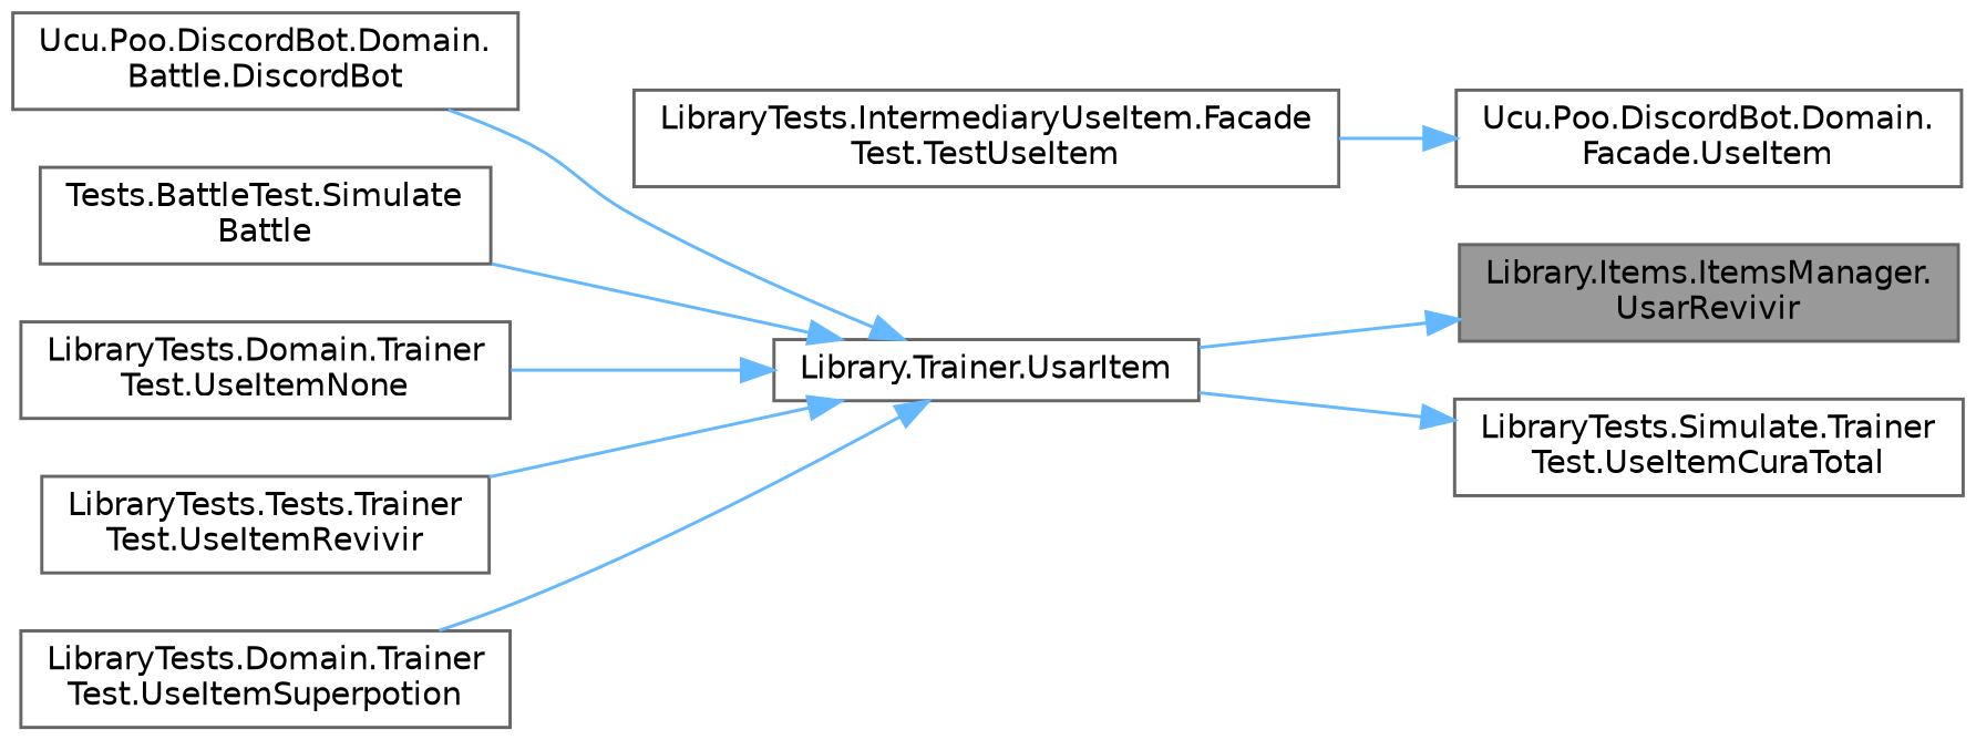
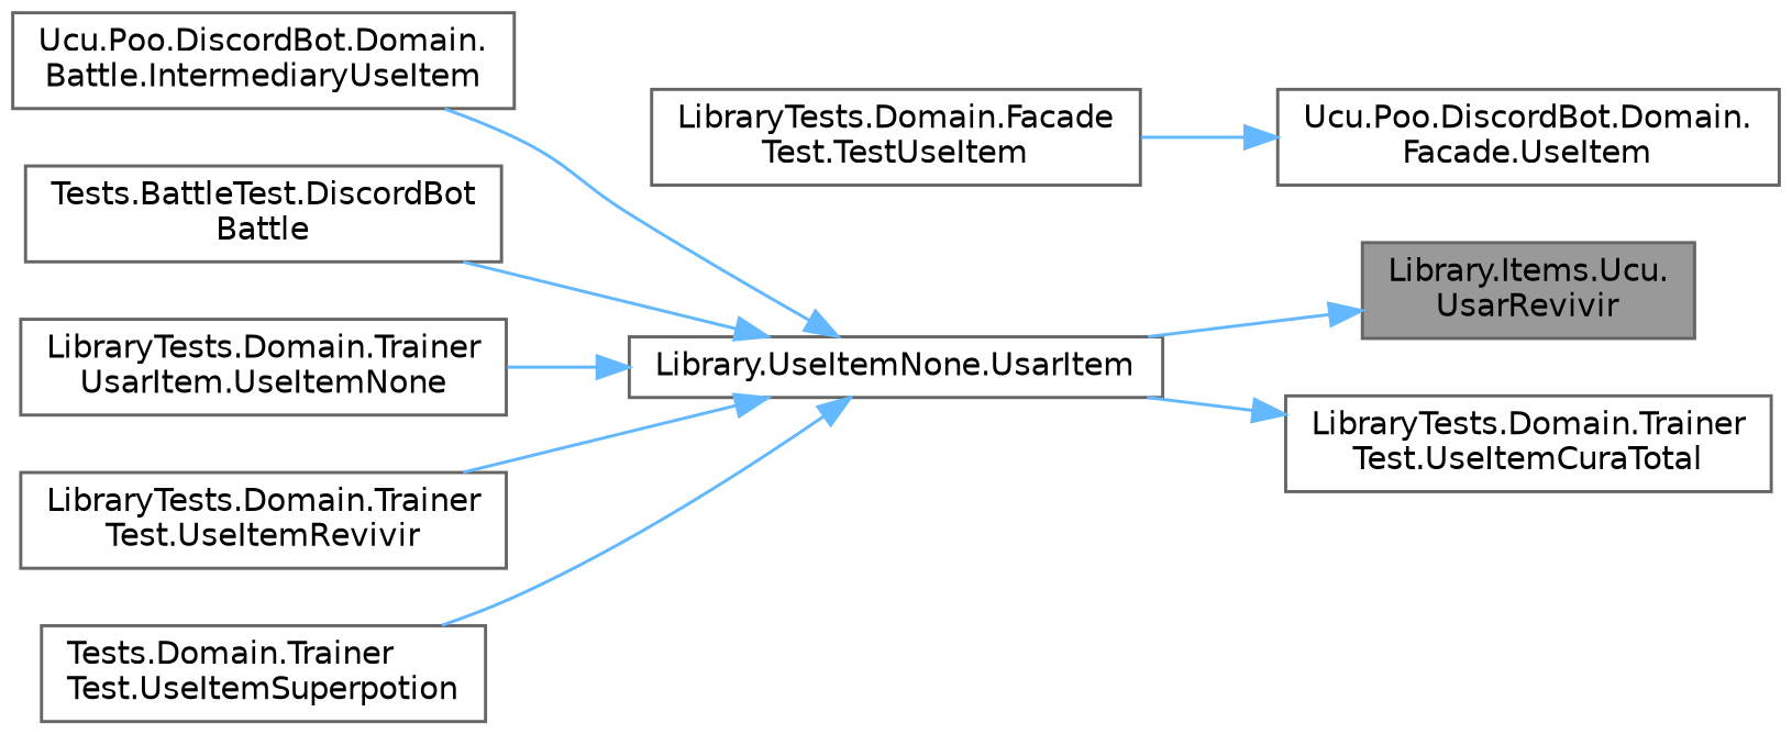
  digraph {
    rankdir=RL
    node [color=grey40 fillcolor=white fontname=Helvetica fontsize=10 shape=box style=filled]
    edge [color=steelblue1 dir=back fontname=Helvetica fontsize=10 labelfontname=Helvetica labelfontsize=10 style=solid]
-   n1 [color=gray40 fillcolor=grey60 fontcolor=black height=0.2 label="Library.Items.ItemsManager.\lUsarRevivir" width=0.4]
-   n2 [height=0.2 label="Library.Trainer.UsarItem" width=0.4]
-   n3 [height=0.2 label="Ucu.Poo.DiscordBot.Domain.\lBattle.DiscordBot" width=0.4]
-   n4 [height=0.2 label="Tests.BattleTest.Simulate\lBattle" width=0.4]
-   n5 [height=0.2 label="LibraryTests.Domain.Trainer\lTest.UseItemNone" width=0.4]
-   n6 [height=0.2 label="LibraryTests.Tests.Trainer\lTest.UseItemRevivir" width=0.4]
-   n7 [height=0.2 label="LibraryTests.Domain.Trainer\lTest.UseItemSuperpotion" width=0.4]
-   n8 [height=0.2 label="LibraryTests.Simulate.Trainer\lTest.UseItemCuraTotal" width=0.4]
+   n1 [color=gray40 fillcolor=grey60 fontcolor=black height=0.2 label="Library.Items.Ucu.\lUsarRevivir" width=0.4]
+   n2 [height=0.2 label="Library.UseItemNone.UsarItem" width=0.4]
+   n3 [height=0.2 label="Ucu.Poo.DiscordBot.Domain.\lBattle.IntermediaryUseItem" width=0.4]
+   n4 [height=0.2 label="Tests.BattleTest.DiscordBot\lBattle" width=0.4]
+   n5 [height=0.2 label="LibraryTests.Domain.Trainer\lUsarItem.UseItemNone" width=0.4]
+   n6 [height=0.2 label="LibraryTests.Domain.Trainer\lTest.UseItemRevivir" width=0.4]
+   n7 [height=0.2 label="Tests.Domain.Trainer\lTest.UseItemSuperpotion" width=0.4]
+   n8 [height=0.2 label="LibraryTests.Domain.Trainer\lTest.UseItemCuraTotal" width=0.4]
    n9 [height=0.2 label="Ucu.Poo.DiscordBot.Domain.\lFacade.UseItem" width=0.4]
-   n10 [height=0.2 label="LibraryTests.IntermediaryUseItem.Facade\lTest.TestUseItem" width=0.4]
+   n10 [height=0.2 label="LibraryTests.Domain.Facade\lTest.TestUseItem" width=0.4]
    n1 -> n2
    n2 -> n3
    n2 -> n4
    n2 -> n5
    n2 -> n6
    n2 -> n7
    n8 -> n2
    n9 -> n10
  }
